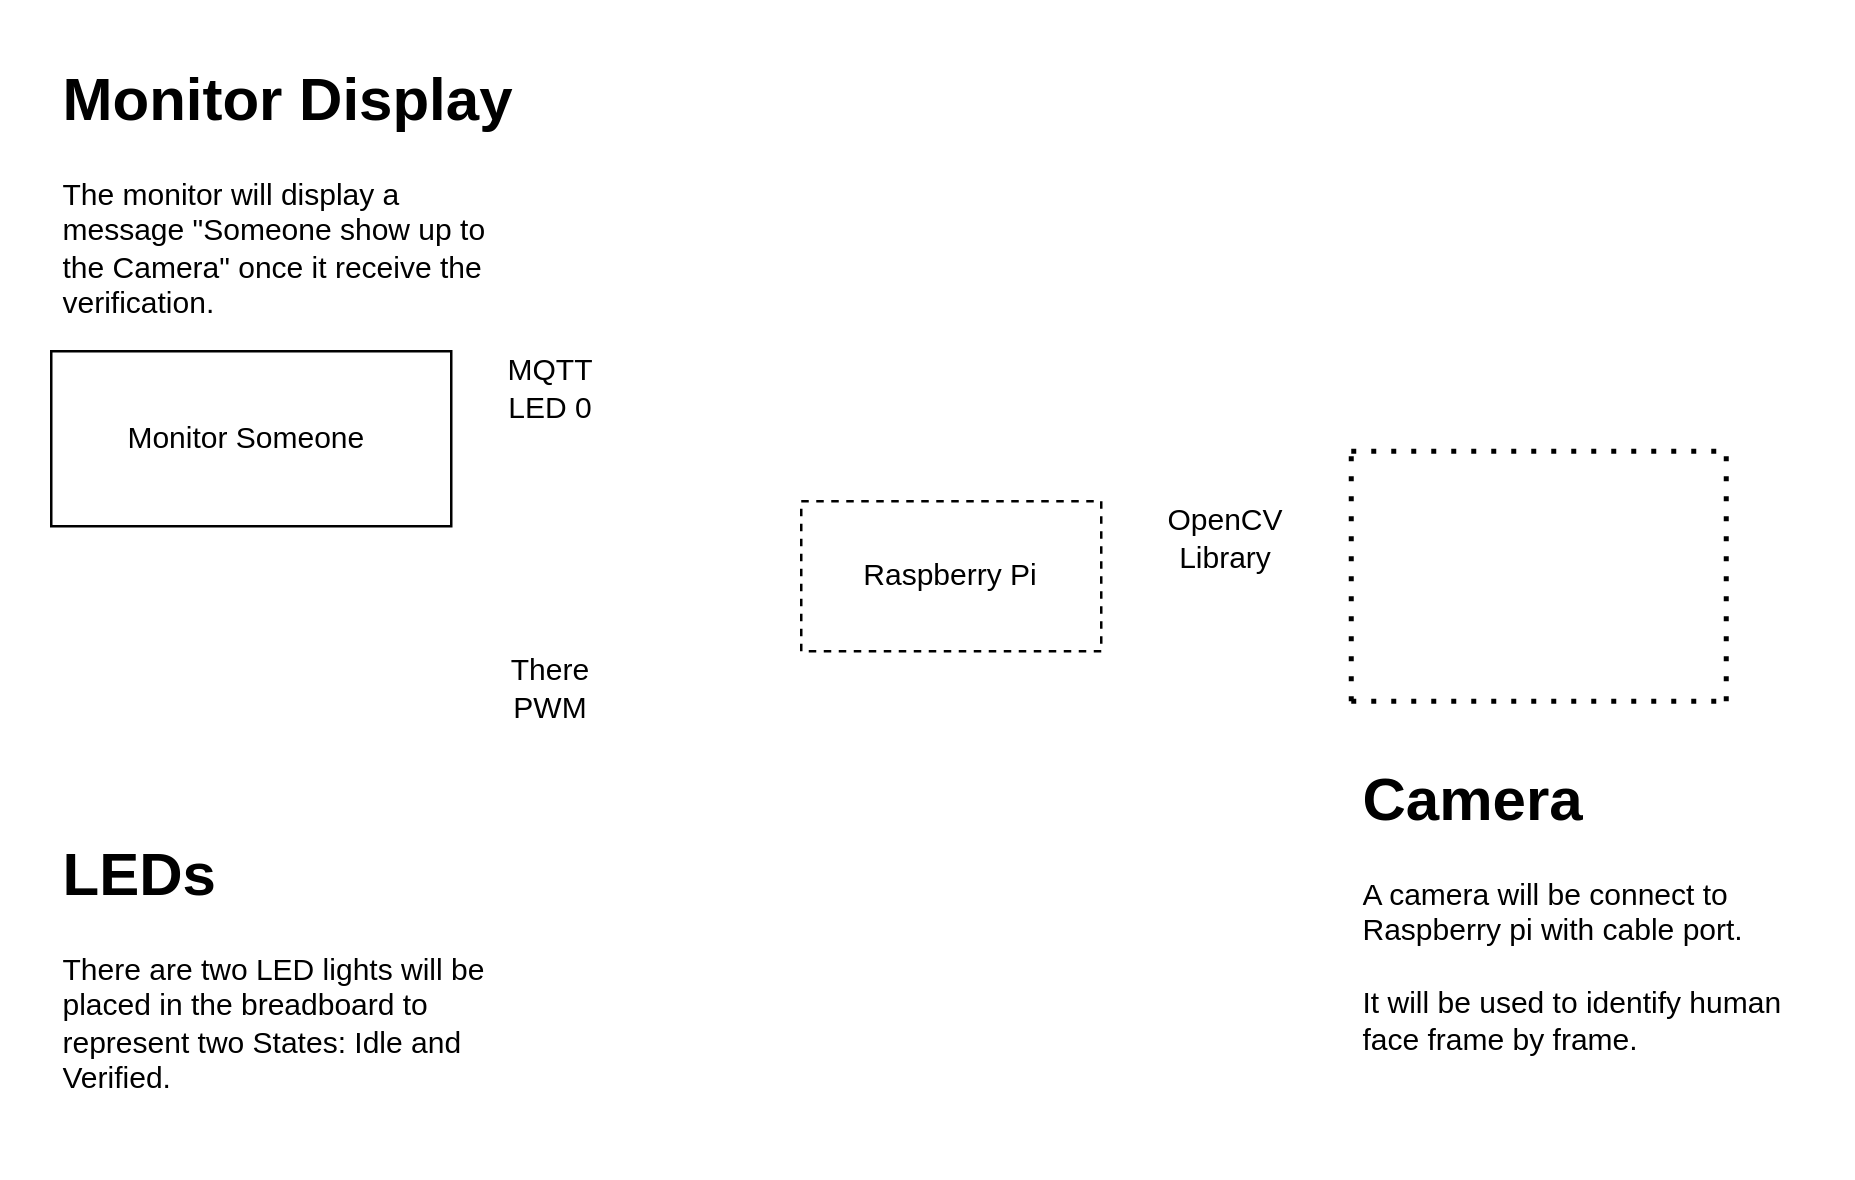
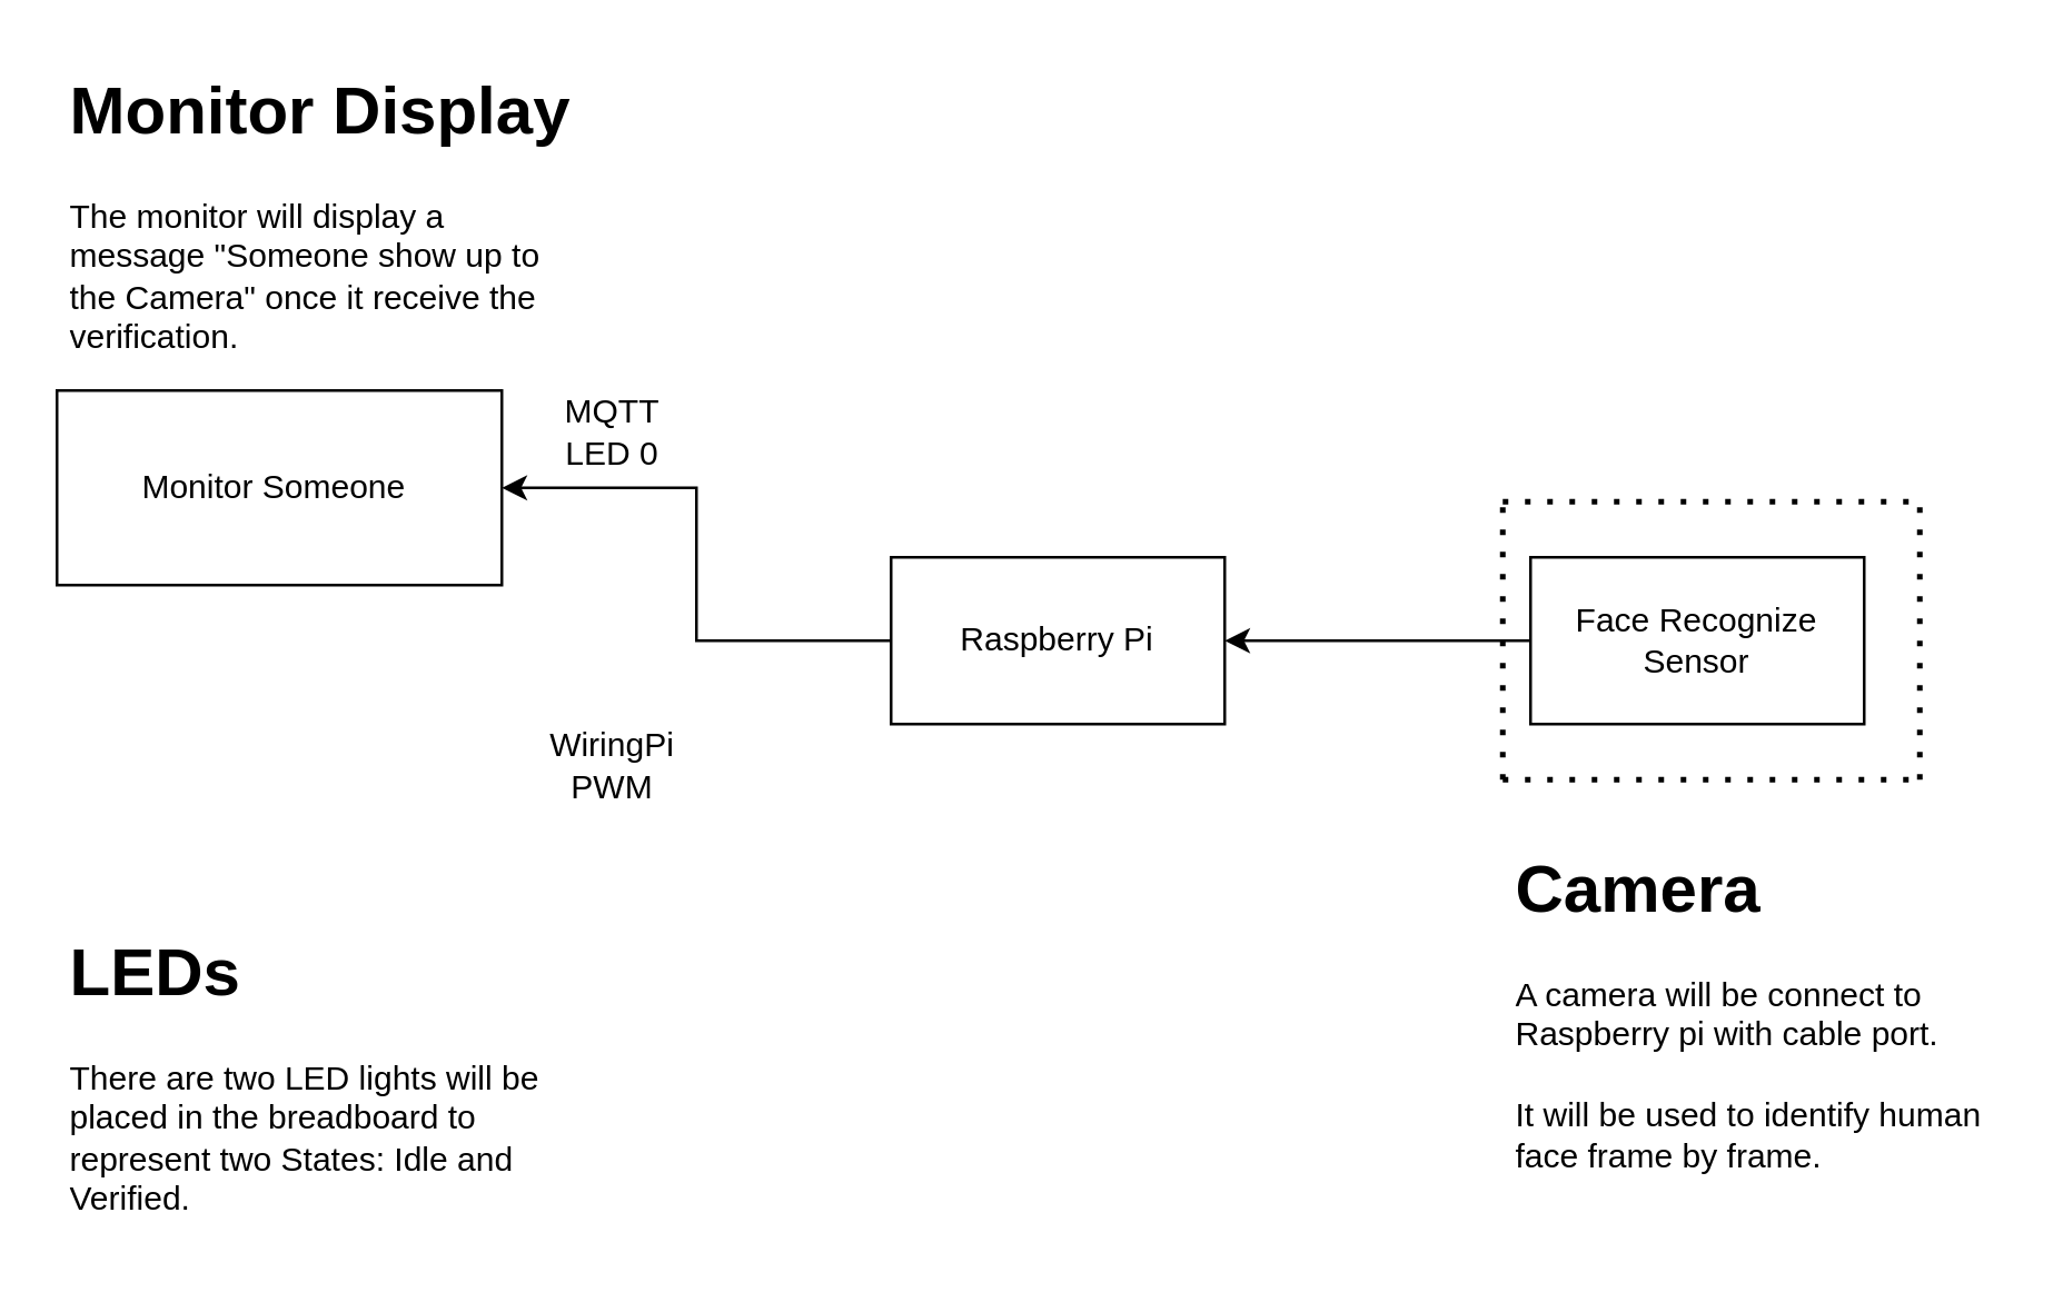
  <mxCell id="0" />
  <mxCell id="1" parent="0" />
- <mxCell id="4" value="Raspberry Pi" style="rounded=0;whiteSpace=wrap;html=1;dashed=1;" parent="1" vertex="1"><mxGeometry x="320" y="200" width="120" height="60" as="geometry" /></mxCell>
+ <mxCell id="2" style="edgeStyle=orthogonalEdgeStyle;rounded=0;orthogonalLoop=1;jettySize=auto;html=1;exitX=0;exitY=0.5;exitDx=0;exitDy=0;entryX=1;entryY=0.5;entryDx=0;entryDy=0;" parent="1" source="3" target="4" edge="1"><mxGeometry relative="1" as="geometry" /></mxCell>
+ <mxCell id="3" value="Face Recognize Sensor" style="rounded=0;whiteSpace=wrap;html=1;" parent="1" vertex="1"><mxGeometry x="550" y="200" width="120" height="60" as="geometry" /></mxCell>
+ <mxCell id="4" value="Raspberry Pi" style="rounded=0;whiteSpace=wrap;html=1;" parent="1" vertex="1"><mxGeometry x="320" y="200" width="120" height="60" as="geometry" /></mxCell>
  <mxCell id="5" value="" style="endArrow=none;dashed=1;html=1;dashPattern=1 3;strokeWidth=2;rounded=0;fontStyle=1" parent="1" edge="1"><mxGeometry width="50" height="50" relative="1" as="geometry"><mxPoint x="540" y="280" as="sourcePoint" /><mxPoint x="540" y="180" as="targetPoint" /></mxGeometry></mxCell>
  <mxCell id="6" value="" style="endArrow=none;dashed=1;html=1;dashPattern=1 3;strokeWidth=2;rounded=0;fontStyle=1" parent="1" edge="1"><mxGeometry width="50" height="50" relative="1" as="geometry"><mxPoint x="690" y="280" as="sourcePoint" /><mxPoint x="690" y="180" as="targetPoint" /></mxGeometry></mxCell>
  <mxCell id="7" value="" style="endArrow=none;dashed=1;html=1;dashPattern=1 3;strokeWidth=2;rounded=0;" parent="1" edge="1"><mxGeometry width="50" height="50" relative="1" as="geometry"><mxPoint x="540" y="180" as="sourcePoint" /><mxPoint x="690" y="180" as="targetPoint" /><Array as="points"><mxPoint x="610" y="180" /></Array></mxGeometry></mxCell>
  <mxCell id="8" value="" style="endArrow=none;dashed=1;html=1;dashPattern=1 3;strokeWidth=2;rounded=0;" parent="1" edge="1"><mxGeometry width="50" height="50" relative="1" as="geometry"><mxPoint x="540" y="280" as="sourcePoint" /><mxPoint x="690" y="280" as="targetPoint" /><Array as="points"><mxPoint x="610" y="280" /></Array></mxGeometry></mxCell>
  <mxCell id="9" value="&lt;h1&gt;LEDs&lt;/h1&gt;&lt;div&gt;&lt;span style=&quot;background-color: initial;&quot;&gt;There are two LED lights will be placed in the breadboard to represent two States: Idle and Verified.&amp;nbsp;&amp;nbsp;&lt;/span&gt;&lt;br&gt;&lt;/div&gt;" style="text;html=1;strokeColor=none;fillColor=none;spacing=5;spacingTop=-20;whiteSpace=wrap;overflow=hidden;rounded=0;" parent="1" vertex="1"><mxGeometry x="20" y="330" width="190" height="120" as="geometry" /></mxCell>
  <mxCell id="10" value="Monitor Someone&amp;nbsp;" style="rounded=0;whiteSpace=wrap;html=1;" vertex="1" parent="1"><mxGeometry x="20" y="140" width="160" height="70" as="geometry" /></mxCell>
- <mxCell id="12" value="There PWM" style="text;html=1;strokeColor=none;fillColor=none;align=center;verticalAlign=middle;whiteSpace=wrap;rounded=0;" vertex="1" parent="1"><mxGeometry x="190" y="260" width="60" height="30" as="geometry" /></mxCell>
+ <mxCell id="11" value="" style="endArrow=classic;html=1;rounded=0;entryX=1;entryY=0.5;entryDx=0;entryDy=0;exitX=0;exitY=0.5;exitDx=0;exitDy=0;" edge="1" parent="1" source="4" target="10"><mxGeometry width="50" height="50" relative="1" as="geometry"><mxPoint x="200" y="390" as="sourcePoint" /><mxPoint x="250" y="340" as="targetPoint" /><Array as="points"><mxPoint x="250" y="230" /><mxPoint x="250" y="175" /></Array></mxGeometry></mxCell>
+ <mxCell id="12" value="WiringPi PWM" style="text;html=1;strokeColor=none;fillColor=none;align=center;verticalAlign=middle;whiteSpace=wrap;rounded=0;" vertex="1" parent="1"><mxGeometry x="190" y="260" width="60" height="30" as="geometry" /></mxCell>
  <mxCell id="13" value="MQTT LED 0" style="text;html=1;strokeColor=none;fillColor=none;align=center;verticalAlign=middle;whiteSpace=wrap;rounded=0;" vertex="1" parent="1"><mxGeometry x="190" y="140" width="60" height="30" as="geometry" /></mxCell>
- <mxCell id="14" value="OpenCV Library" style="text;html=1;strokeColor=none;fillColor=none;align=center;verticalAlign=middle;whiteSpace=wrap;rounded=0;" vertex="1" parent="1"><mxGeometry x="460" y="200" width="60" height="30" as="geometry" /></mxCell>
  <mxCell id="15" value="&lt;h1&gt;Camera&lt;/h1&gt;&lt;div&gt;A camera will be connect to Raspberry pi with cable port.&amp;nbsp;&lt;/div&gt;&lt;div&gt;&lt;br&gt;&lt;/div&gt;&lt;div&gt;It will be used to identify human face frame by frame.&amp;nbsp;&lt;/div&gt;&lt;div&gt;&lt;br&gt;&lt;/div&gt;" style="text;html=1;strokeColor=none;fillColor=none;spacing=5;spacingTop=-20;whiteSpace=wrap;overflow=hidden;rounded=0;" vertex="1" parent="1"><mxGeometry x="540" y="300" width="180" height="130" as="geometry" /></mxCell>
  <mxCell id="16" value="&lt;h1&gt;Monitor Display&lt;br&gt;&lt;/h1&gt;&lt;div&gt;The monitor will display a message &quot;Someone show up to the Camera&quot; once it receive the verification.&amp;nbsp;&lt;/div&gt;" style="text;html=1;strokeColor=none;fillColor=none;spacing=5;spacingTop=-20;whiteSpace=wrap;overflow=hidden;rounded=0;" vertex="1" parent="1"><mxGeometry x="20" y="20" width="190" height="120" as="geometry" /></mxCell>
